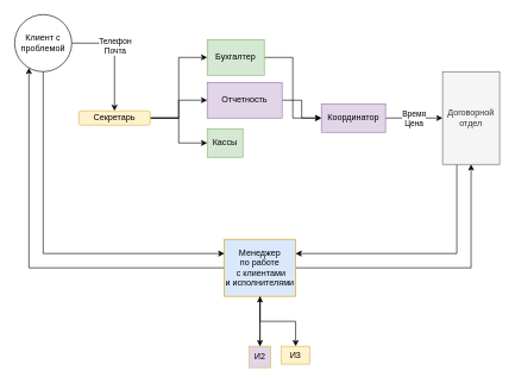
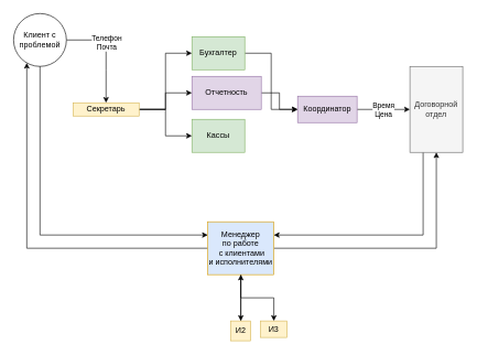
  <mxCell id="0" />
  <mxCell id="1" parent="0" />
  <mxCell id="2" style="edgeStyle=orthogonalEdgeStyle;rounded=0;orthogonalLoop=1;jettySize=auto;html=1;entryX=0.5;entryY=0;entryDx=0;entryDy=0;" parent="1" source="5" target="9" edge="1"><mxGeometry relative="1" as="geometry"><Array as="points"><mxPoint x="160" y="105" /><mxPoint x="160" y="105" /></Array></mxGeometry></mxCell>
  <mxCell id="3" value="Телефон&lt;br&gt;Почта" style="edgeLabel;html=1;align=center;verticalAlign=middle;resizable=0;points=[];" parent="2" vertex="1" connectable="0"><mxGeometry x="-0.22" y="3" relative="1" as="geometry"><mxPoint x="-3" y="3" as="offset" /></mxGeometry></mxCell>
  <mxCell id="4" style="edgeStyle=orthogonalEdgeStyle;rounded=0;orthogonalLoop=1;jettySize=auto;html=1;entryX=0;entryY=0.25;entryDx=0;entryDy=0;exitX=1;exitY=1;exitDx=0;exitDy=0;" parent="1" source="5" target="24" edge="1"><mxGeometry relative="1" as="geometry"><Array as="points"><mxPoint x="60" y="88" /><mxPoint x="60" y="355" /></Array></mxGeometry></mxCell>
  <mxCell id="5" value="Клиент с проблемой" style="ellipse;whiteSpace=wrap;html=1;aspect=fixed;" parent="1" vertex="1"><mxGeometry x="20" y="20" width="80" height="80" as="geometry" /></mxCell>
  <mxCell id="6" style="edgeStyle=orthogonalEdgeStyle;rounded=0;orthogonalLoop=1;jettySize=auto;html=1;entryX=0;entryY=0.5;entryDx=0;entryDy=0;" parent="1" source="9" target="11" edge="1"><mxGeometry relative="1" as="geometry" /></mxCell>
  <mxCell id="7" style="edgeStyle=orthogonalEdgeStyle;rounded=0;orthogonalLoop=1;jettySize=auto;html=1;entryX=0;entryY=0.5;entryDx=0;entryDy=0;" parent="1" source="9" target="13" edge="1"><mxGeometry relative="1" as="geometry" /></mxCell>
  <mxCell id="8" style="edgeStyle=orthogonalEdgeStyle;rounded=0;orthogonalLoop=1;jettySize=auto;html=1;entryX=0;entryY=0.5;entryDx=0;entryDy=0;" parent="1" source="9" target="14" edge="1"><mxGeometry relative="1" as="geometry" /></mxCell>
- <mxCell id="9" value="Секретарь" style="whiteSpace=wrap;html=1;fillColor=#fff2cc;strokeColor=#d6b656;rounded=1;" parent="1" vertex="1"><mxGeometry x="110" y="155" width="100" height="20" as="geometry" /></mxCell>
+ <mxCell id="9" value="Секретарь" style="rounded=0;whiteSpace=wrap;html=1;fillColor=#fff2cc;strokeColor=#d6b656;" parent="1" vertex="1"><mxGeometry x="110" y="155" width="100" height="20" as="geometry" /></mxCell>
  <mxCell id="10" style="edgeStyle=orthogonalEdgeStyle;rounded=0;orthogonalLoop=1;jettySize=auto;html=1;entryX=0;entryY=0.5;entryDx=0;entryDy=0;" parent="1" source="11" target="17" edge="1"><mxGeometry relative="1" as="geometry" /></mxCell>
  <mxCell id="11" value="Бухгалтер" style="rounded=0;whiteSpace=wrap;html=1;fillColor=#d5e8d4;strokeColor=#82b366;" parent="1" vertex="1"><mxGeometry x="290" y="55" width="80" height="50" as="geometry" /></mxCell>
  <mxCell id="12" style="edgeStyle=orthogonalEdgeStyle;rounded=0;orthogonalLoop=1;jettySize=auto;html=1;entryX=0;entryY=0.5;entryDx=0;entryDy=0;" parent="1" source="13" target="17" edge="1"><mxGeometry relative="1" as="geometry"><mxPoint x="450" y="155" as="targetPoint" /></mxGeometry></mxCell>
  <mxCell id="13" value="Отчетность" style="rounded=0;whiteSpace=wrap;html=1;fillColor=#e1d5e7;strokeColor=#9673a6;" parent="1" vertex="1"><mxGeometry x="290" y="115" width="105" height="50" as="geometry" /></mxCell>
- <mxCell id="14" value="Кассы" style="rounded=0;whiteSpace=wrap;html=1;fillColor=#d5e8d4;strokeColor=#82b366;" parent="1" vertex="1"><mxGeometry x="290" y="180" width="50" height="40" as="geometry" /></mxCell>
+ <mxCell id="14" value="Кассы" style="rounded=0;whiteSpace=wrap;html=1;fillColor=#d5e8d4;strokeColor=#82b366;" parent="1" vertex="1"><mxGeometry x="290" y="180" width="80" height="50" as="geometry" /></mxCell>
  <mxCell id="15" style="edgeStyle=orthogonalEdgeStyle;rounded=0;orthogonalLoop=1;jettySize=auto;html=1;entryX=0;entryY=0.5;entryDx=0;entryDy=0;" parent="1" source="17" target="19" edge="1"><mxGeometry relative="1" as="geometry" /></mxCell>
  <mxCell id="16" value="Время&lt;br&gt;Цена" style="edgeLabel;html=1;align=center;verticalAlign=middle;resizable=0;points=[];" parent="15" vertex="1" connectable="0"><mxGeometry x="-0.569" y="1" relative="1" as="geometry"><mxPoint x="22.86" y="1" as="offset" /></mxGeometry></mxCell>
  <mxCell id="17" value="Координатор" style="rounded=0;whiteSpace=wrap;html=1;fillColor=#e1d5e7;strokeColor=#9673a6;" parent="1" vertex="1"><mxGeometry x="450" y="145" width="90" height="40" as="geometry" /></mxCell>
  <mxCell id="18" style="edgeStyle=orthogonalEdgeStyle;rounded=0;orthogonalLoop=1;jettySize=auto;html=1;entryX=1;entryY=0.25;entryDx=0;entryDy=0;" parent="1" source="19" target="24" edge="1"><mxGeometry relative="1" as="geometry"><Array as="points"><mxPoint x="640" y="355" /></Array></mxGeometry></mxCell>
  <mxCell id="19" value="Договорной &lt;br&gt;отдел" style="rounded=0;whiteSpace=wrap;html=1;fillColor=#f5f5f5;strokeColor=#666666;fontColor=#333333;" parent="1" vertex="1"><mxGeometry x="620" y="100" width="80" height="130" as="geometry" /></mxCell>
  <mxCell id="20" style="edgeStyle=orthogonalEdgeStyle;rounded=0;orthogonalLoop=1;jettySize=auto;html=1;entryX=0.25;entryY=0.933;entryDx=0;entryDy=0;entryPerimeter=0;" parent="1" source="24" target="5" edge="1"><mxGeometry relative="1" as="geometry"><mxPoint x="40" y="95" as="targetPoint" /></mxGeometry></mxCell>
  <mxCell id="21" style="edgeStyle=orthogonalEdgeStyle;rounded=0;orthogonalLoop=1;jettySize=auto;html=1;" parent="1" source="24" target="19" edge="1"><mxGeometry relative="1" as="geometry" /></mxCell>
  <mxCell id="22" style="edgeStyle=orthogonalEdgeStyle;rounded=0;orthogonalLoop=1;jettySize=auto;html=1;entryX=0.5;entryY=0;entryDx=0;entryDy=0;" parent="1" source="24" target="26" edge="1"><mxGeometry relative="1" as="geometry" /></mxCell>
  <mxCell id="23" style="edgeStyle=orthogonalEdgeStyle;rounded=0;orthogonalLoop=1;jettySize=auto;html=1;entryX=0.5;entryY=0;entryDx=0;entryDy=0;" parent="1" source="24" target="27" edge="1"><mxGeometry relative="1" as="geometry" /></mxCell>
  <mxCell id="24" value="Менеджер&lt;br&gt;по работе&lt;br&gt;&amp;nbsp;с клиентами &lt;br&gt;и исполнителями" style="rounded=0;whiteSpace=wrap;html=1;fillColor=#dae8fc;strokeColor=#d79b00;" parent="1" vertex="1"><mxGeometry x="314" y="335" width="100" height="80" as="geometry" /></mxCell>
  <mxCell id="25" style="edgeStyle=orthogonalEdgeStyle;rounded=0;orthogonalLoop=1;jettySize=auto;html=1;" parent="1" source="26" edge="1"><mxGeometry relative="1" as="geometry"><mxPoint x="364" y="415" as="targetPoint" /></mxGeometry></mxCell>
- <mxCell id="26" value="И2" style="rounded=0;whiteSpace=wrap;html=1;fillColor=#e1d5e7;strokeColor=#d6b656;" parent="1" vertex="1"><mxGeometry x="349" y="485" width="30" height="30" as="geometry" /></mxCell>
+ <mxCell id="26" value="И2" style="rounded=0;whiteSpace=wrap;html=1;fillColor=#fff2cc;strokeColor=#d6b656;" parent="1" vertex="1"><mxGeometry x="349" y="485" width="30" height="30" as="geometry" /></mxCell>
  <mxCell id="27" value="И3" style="rounded=0;whiteSpace=wrap;html=1;fillColor=#fff2cc;strokeColor=#d6b656;" parent="1" vertex="1"><mxGeometry x="394" y="485" width="40" height="25" as="geometry" /></mxCell>
